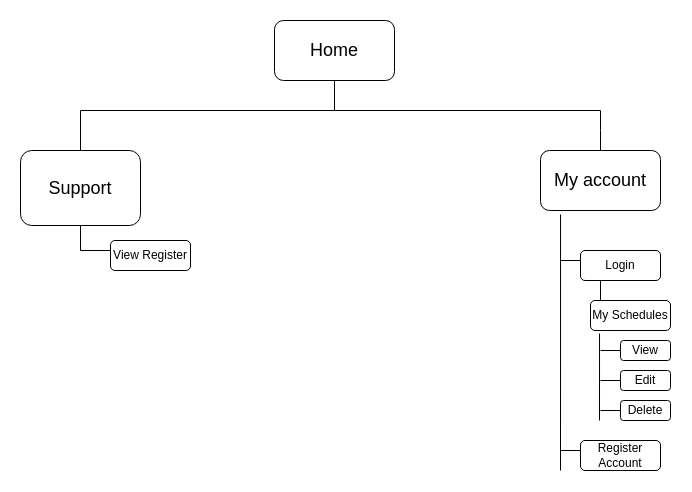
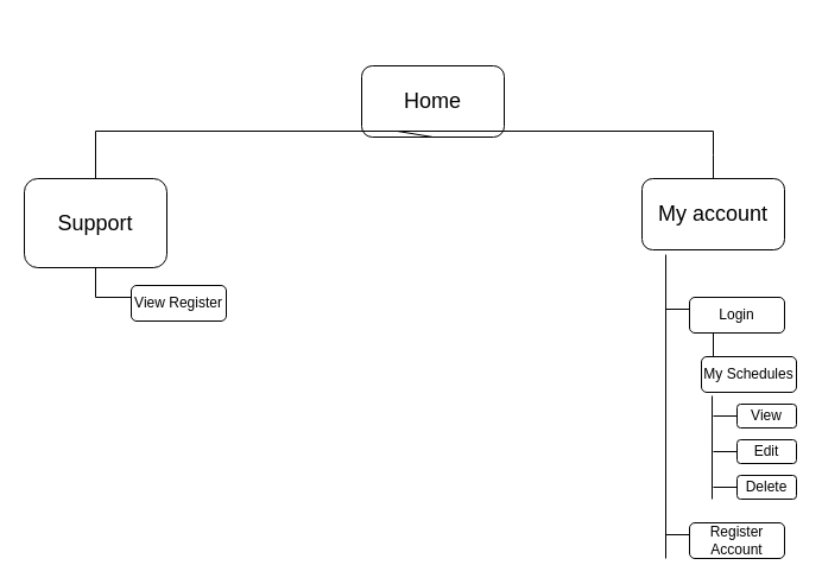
  <mxCell id="0" />
  <mxCell id="1" parent="0" />
- <mxCell id="2" value="&lt;font style=&quot;font-size: 18px;&quot;&gt;Home&lt;/font&gt;" style="rounded=1;whiteSpace=wrap;html=1;" vertex="1" parent="1"><mxGeometry x="274" y="20" width="120" height="60" as="geometry" /></mxCell>
+ <mxCell id="2" value="&lt;font style=&quot;font-size: 18px;&quot;&gt;Home&lt;/font&gt;" style="rounded=1;whiteSpace=wrap;html=1;" vertex="1" parent="1"><mxGeometry x="304" y="55" width="120" height="60" as="geometry" /></mxCell>
  <mxCell id="3" value="" style="endArrow=none;html=1;rounded=0;entryX=0.5;entryY=1;entryDx=0;entryDy=0;" edge="1" parent="1" target="2"><mxGeometry width="50" height="50" relative="1" as="geometry"><mxPoint x="334" y="110" as="sourcePoint" /><mxPoint x="360" y="270" as="targetPoint" /></mxGeometry></mxCell>
  <mxCell id="4" value="" style="endArrow=none;html=1;rounded=0;" edge="1" parent="1"><mxGeometry width="50" height="50" relative="1" as="geometry"><mxPoint x="80" y="110" as="sourcePoint" /><mxPoint x="600" y="110" as="targetPoint" /></mxGeometry></mxCell>
  <mxCell id="5" value="" style="endArrow=none;html=1;rounded=0;exitX=0.5;exitY=0;exitDx=0;exitDy=0;" edge="1" parent="1" source="6"><mxGeometry width="50" height="50" relative="1" as="geometry"><mxPoint x="70" y="130" as="sourcePoint" /><mxPoint x="80" y="110" as="targetPoint" /></mxGeometry></mxCell>
  <mxCell id="6" value="&lt;span style=&quot;font-size: 18px;&quot;&gt;Support&lt;/span&gt;" style="rounded=1;whiteSpace=wrap;html=1;" vertex="1" parent="1"><mxGeometry x="20" y="150" width="120" height="75" as="geometry" /></mxCell>
  <mxCell id="7" value="" style="endArrow=none;html=1;rounded=0;entryX=0.5;entryY=1;entryDx=0;entryDy=0;" edge="1" parent="1" target="6"><mxGeometry width="50" height="50" relative="1" as="geometry"><mxPoint x="80" y="250" as="sourcePoint" /><mxPoint x="360" y="270" as="targetPoint" /></mxGeometry></mxCell>
  <mxCell id="8" value="" style="endArrow=none;html=1;rounded=0;" edge="1" parent="1"><mxGeometry width="50" height="50" relative="1" as="geometry"><mxPoint x="110" y="250" as="sourcePoint" /><mxPoint x="80" y="250" as="targetPoint" /></mxGeometry></mxCell>
  <mxCell id="9" value="&lt;font style=&quot;font-size: 12px;&quot;&gt;View Register&lt;/font&gt;" style="rounded=1;whiteSpace=wrap;html=1;" vertex="1" parent="1"><mxGeometry x="110" y="240" width="80" height="30" as="geometry" /></mxCell>
  <mxCell id="10" value="" style="endArrow=none;html=1;rounded=0;" edge="1" parent="1"><mxGeometry width="50" height="50" relative="1" as="geometry"><mxPoint x="600" y="150" as="sourcePoint" /><mxPoint x="600" y="110" as="targetPoint" /><Array as="points"><mxPoint x="600" y="130" /></Array></mxGeometry></mxCell>
  <mxCell id="11" value="&lt;span style=&quot;font-size: 18px;&quot;&gt;My account&lt;/span&gt;" style="rounded=1;whiteSpace=wrap;html=1;" vertex="1" parent="1"><mxGeometry x="540" y="150" width="120" height="60" as="geometry" /></mxCell>
  <mxCell id="12" value="" style="endArrow=none;html=1;rounded=0;entryX=0.167;entryY=1.067;entryDx=0;entryDy=0;entryPerimeter=0;" edge="1" parent="1" target="11"><mxGeometry width="50" height="50" relative="1" as="geometry"><mxPoint x="560" y="470" as="sourcePoint" /><mxPoint x="360" y="280" as="targetPoint" /></mxGeometry></mxCell>
  <mxCell id="13" value="" style="endArrow=none;html=1;rounded=0;" edge="1" parent="1"><mxGeometry width="50" height="50" relative="1" as="geometry"><mxPoint x="580" y="260" as="sourcePoint" /><mxPoint x="560" y="260" as="targetPoint" /></mxGeometry></mxCell>
  <mxCell id="14" value="&lt;font style=&quot;font-size: 12px;&quot;&gt;My Schedules&lt;/font&gt;" style="rounded=1;whiteSpace=wrap;html=1;" vertex="1" parent="1"><mxGeometry x="590" y="300" width="80" height="30" as="geometry" /></mxCell>
  <mxCell id="15" value="" style="endArrow=none;html=1;rounded=0;entryX=0.113;entryY=1.1;entryDx=0;entryDy=0;entryPerimeter=0;" edge="1" parent="1" target="14"><mxGeometry width="50" height="50" relative="1" as="geometry"><mxPoint x="599" y="420" as="sourcePoint" /><mxPoint x="370" y="330" as="targetPoint" /></mxGeometry></mxCell>
  <mxCell id="16" value="" style="endArrow=none;html=1;rounded=0;" edge="1" parent="1"><mxGeometry width="50" height="50" relative="1" as="geometry"><mxPoint x="620" y="350" as="sourcePoint" /><mxPoint x="600" y="350" as="targetPoint" /></mxGeometry></mxCell>
  <mxCell id="17" value="" style="endArrow=none;html=1;rounded=0;" edge="1" parent="1"><mxGeometry width="50" height="50" relative="1" as="geometry"><mxPoint x="620" y="380" as="sourcePoint" /><mxPoint x="600" y="380" as="targetPoint" /></mxGeometry></mxCell>
  <mxCell id="18" value="" style="endArrow=none;html=1;rounded=0;" edge="1" parent="1"><mxGeometry width="50" height="50" relative="1" as="geometry"><mxPoint x="620" y="410" as="sourcePoint" /><mxPoint x="600" y="410" as="targetPoint" /></mxGeometry></mxCell>
  <mxCell id="19" value="&lt;font style=&quot;font-size: 12px;&quot;&gt;View&lt;/font&gt;" style="rounded=1;whiteSpace=wrap;html=1;" vertex="1" parent="1"><mxGeometry x="620" y="340" width="50" height="20" as="geometry" /></mxCell>
  <mxCell id="20" value="&lt;font style=&quot;font-size: 12px;&quot;&gt;Edit&lt;/font&gt;" style="rounded=1;whiteSpace=wrap;html=1;" vertex="1" parent="1"><mxGeometry x="620" y="370" width="50" height="20" as="geometry" /></mxCell>
  <mxCell id="21" value="&lt;font style=&quot;font-size: 12px;&quot;&gt;Delete&lt;/font&gt;" style="rounded=1;whiteSpace=wrap;html=1;" vertex="1" parent="1"><mxGeometry x="620" y="400" width="50" height="20" as="geometry" /></mxCell>
  <mxCell id="22" value="&lt;font style=&quot;font-size: 12px;&quot;&gt;Login&lt;/font&gt;" style="rounded=1;whiteSpace=wrap;html=1;" vertex="1" parent="1"><mxGeometry x="580" y="250" width="80" height="30" as="geometry" /></mxCell>
  <mxCell id="23" value="" style="endArrow=none;html=1;rounded=0;entryX=0.25;entryY=1;entryDx=0;entryDy=0;" edge="1" parent="1" target="22"><mxGeometry width="50" height="50" relative="1" as="geometry"><mxPoint x="600" y="300" as="sourcePoint" /><mxPoint x="360" y="270" as="targetPoint" /></mxGeometry></mxCell>
  <mxCell id="24" value="" style="endArrow=none;html=1;rounded=0;" edge="1" parent="1"><mxGeometry width="50" height="50" relative="1" as="geometry"><mxPoint x="580" y="450" as="sourcePoint" /><mxPoint x="560" y="450" as="targetPoint" /></mxGeometry></mxCell>
  <mxCell id="25" value="&lt;font style=&quot;font-size: 12px;&quot;&gt;Register Account&lt;/font&gt;" style="rounded=1;whiteSpace=wrap;html=1;" vertex="1" parent="1"><mxGeometry x="580" y="440" width="80" height="30" as="geometry" /></mxCell>
